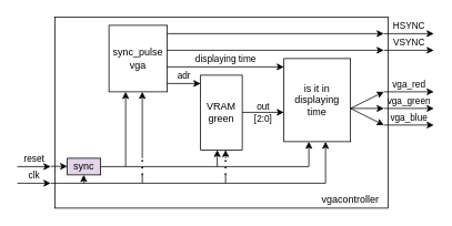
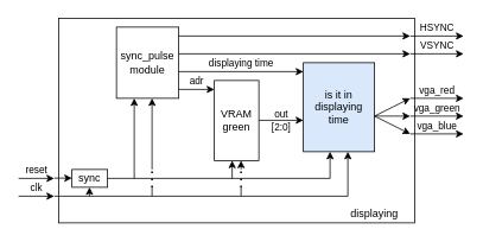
  <mxCell id="0" />
  <mxCell id="1" parent="0" />
- <mxCell id="2" value="&lt;div&gt;sync_pulse&lt;/div&gt;&lt;div&gt;vga&lt;br&gt;&lt;/div&gt;" style="rounded=0;whiteSpace=wrap;html=1;" vertex="1" parent="1"><mxGeometry x="130" y="30" width="70" height="80" as="geometry" /></mxCell>
+ <mxCell id="2" value="&lt;div&gt;sync_pulse&lt;/div&gt;&lt;div&gt;module&lt;br&gt;&lt;/div&gt;" style="rounded=0;whiteSpace=wrap;html=1;" vertex="1" parent="1"><mxGeometry x="130" y="30" width="70" height="80" as="geometry" /></mxCell>
  <mxCell id="3" value="&lt;div&gt;VRAM&lt;/div&gt;&lt;div&gt;green&lt;br&gt;&lt;/div&gt;" style="rounded=0;whiteSpace=wrap;html=1;" vertex="1" parent="1"><mxGeometry x="240" y="90" width="50" height="90" as="geometry" /></mxCell>
- <mxCell id="4" value="is it in displaying time" style="rounded=0;whiteSpace=wrap;html=1;" vertex="1" parent="1"><mxGeometry x="340" y="70" width="80" height="100" as="geometry" /></mxCell>
- <mxCell id="5" value="sync" style="rounded=0;whiteSpace=wrap;html=1;fillColor=#e1d5e7;" vertex="1" parent="1"><mxGeometry x="80" y="190" width="40" height="20" as="geometry" /></mxCell>
+ <mxCell id="4" value="is it in displaying time" style="rounded=0;whiteSpace=wrap;html=1;fillColor=#dae8fc;" vertex="1" parent="1"><mxGeometry x="340" y="70" width="80" height="100" as="geometry" /></mxCell>
+ <mxCell id="5" value="sync" style="rounded=0;whiteSpace=wrap;html=1;" vertex="1" parent="1"><mxGeometry x="80" y="190" width="40" height="20" as="geometry" /></mxCell>
  <mxCell id="6" value="reset" style="endArrow=classic;html=1;rounded=0;labelPosition=center;verticalLabelPosition=top;align=center;verticalAlign=bottom;labelBackgroundColor=none;" edge="1" parent="1"><mxGeometry width="50" height="50" relative="1" as="geometry"><mxPoint x="20" y="200" as="sourcePoint" /><mxPoint x="60" y="200" as="targetPoint" /></mxGeometry></mxCell>
  <mxCell id="7" value="clk" style="endArrow=classic;html=1;rounded=0;labelPosition=center;verticalLabelPosition=top;align=center;verticalAlign=bottom;labelBackgroundColor=none;" edge="1" parent="1"><mxGeometry width="50" height="50" relative="1" as="geometry"><mxPoint x="20" y="220" as="sourcePoint" /><mxPoint x="60" y="220" as="targetPoint" /></mxGeometry></mxCell>
  <mxCell id="8" value="" style="endArrow=classic;html=1;rounded=0;" edge="1" parent="1"><mxGeometry width="50" height="50" relative="1" as="geometry"><mxPoint x="60" y="199.71" as="sourcePoint" /><mxPoint x="80" y="199.71" as="targetPoint" /></mxGeometry></mxCell>
  <mxCell id="9" value="" style="endArrow=none;html=1;rounded=0;" edge="1" parent="1"><mxGeometry width="50" height="50" relative="1" as="geometry"><mxPoint x="60" y="220" as="sourcePoint" /><mxPoint x="390" y="220" as="targetPoint" /></mxGeometry></mxCell>
  <mxCell id="10" value="" style="endArrow=classic;html=1;rounded=0;" edge="1" parent="1"><mxGeometry width="50" height="50" relative="1" as="geometry"><mxPoint x="99.71" y="220" as="sourcePoint" /><mxPoint x="99.71" y="210" as="targetPoint" /></mxGeometry></mxCell>
  <mxCell id="11" value="" style="endArrow=none;html=1;rounded=0;" edge="1" parent="1"><mxGeometry width="50" height="50" relative="1" as="geometry"><mxPoint x="120" y="200" as="sourcePoint" /><mxPoint x="370" y="200" as="targetPoint" /></mxGeometry></mxCell>
  <mxCell id="12" value="" style="endArrow=classic;html=1;rounded=0;" edge="1" parent="1"><mxGeometry width="50" height="50" relative="1" as="geometry"><mxPoint x="150" y="200" as="sourcePoint" /><mxPoint x="150" y="110" as="targetPoint" /></mxGeometry></mxCell>
  <mxCell id="13" value="" style="endArrow=classic;html=1;rounded=0;" edge="1" parent="1"><mxGeometry width="50" height="50" relative="1" as="geometry"><mxPoint x="390" y="220" as="sourcePoint" /><mxPoint x="390" y="170" as="targetPoint" /></mxGeometry></mxCell>
  <mxCell id="14" value="" style="endArrow=classic;html=1;rounded=0;" edge="1" parent="1"><mxGeometry width="50" height="50" relative="1" as="geometry"><mxPoint x="370" y="200" as="sourcePoint" /><mxPoint x="370" y="170" as="targetPoint" /></mxGeometry></mxCell>
  <mxCell id="15" value="" style="endArrow=classic;html=1;rounded=0;" edge="1" parent="1"><mxGeometry width="50" height="50" relative="1" as="geometry"><mxPoint x="260" y="200" as="sourcePoint" /><mxPoint x="260" y="180" as="targetPoint" /></mxGeometry></mxCell>
  <mxCell id="16" value="" style="endArrow=classic;html=1;rounded=0;" edge="1" parent="1"><mxGeometry width="50" height="50" relative="1" as="geometry"><mxPoint x="270" y="190" as="sourcePoint" /><mxPoint x="270" y="180" as="targetPoint" /></mxGeometry></mxCell>
  <mxCell id="17" value="" style="endArrow=none;dashed=1;html=1;dashPattern=1 3;strokeWidth=2;rounded=0;" edge="1" parent="1"><mxGeometry width="50" height="50" relative="1" as="geometry"><mxPoint x="270" y="210" as="sourcePoint" /><mxPoint x="270" y="190" as="targetPoint" /></mxGeometry></mxCell>
  <mxCell id="18" value="" style="endArrow=none;html=1;rounded=0;" edge="1" parent="1"><mxGeometry width="50" height="50" relative="1" as="geometry"><mxPoint x="270" y="220" as="sourcePoint" /><mxPoint x="270" y="210" as="targetPoint" /></mxGeometry></mxCell>
  <mxCell id="19" value="" style="endArrow=none;dashed=1;html=1;dashPattern=1 3;strokeWidth=2;rounded=0;" edge="1" parent="1"><mxGeometry width="50" height="50" relative="1" as="geometry"><mxPoint x="170" y="210" as="sourcePoint" /><mxPoint x="170" y="190" as="targetPoint" /></mxGeometry></mxCell>
  <mxCell id="20" value="" style="endArrow=none;html=1;rounded=0;" edge="1" parent="1"><mxGeometry width="50" height="50" relative="1" as="geometry"><mxPoint x="170" y="220" as="sourcePoint" /><mxPoint x="170" y="210" as="targetPoint" /></mxGeometry></mxCell>
  <mxCell id="21" value="" style="endArrow=classic;html=1;rounded=0;" edge="1" parent="1"><mxGeometry width="50" height="50" relative="1" as="geometry"><mxPoint x="170" y="190" as="sourcePoint" /><mxPoint x="170" y="110" as="targetPoint" /></mxGeometry></mxCell>
  <mxCell id="22" value="adr" style="endArrow=classic;html=1;rounded=0;labelPosition=center;verticalLabelPosition=top;align=center;verticalAlign=bottom;labelBackgroundColor=none;" edge="1" parent="1"><mxGeometry width="50" height="50" relative="1" as="geometry"><mxPoint x="200" y="100" as="sourcePoint" /><mxPoint x="240" y="100" as="targetPoint" /></mxGeometry></mxCell>
  <mxCell id="23" value="&lt;div&gt;out&lt;/div&gt;&lt;div&gt;[2:0]&lt;br&gt;&lt;/div&gt;" style="endArrow=classic;html=1;rounded=0;labelBackgroundColor=none;" edge="1" parent="1"><mxGeometry width="50" height="50" relative="1" as="geometry"><mxPoint x="290" y="134.71" as="sourcePoint" /><mxPoint x="340" y="134.71" as="targetPoint" /></mxGeometry></mxCell>
  <mxCell id="24" value="" style="endArrow=classic;html=1;rounded=0;" edge="1" parent="1"><mxGeometry width="50" height="50" relative="1" as="geometry"><mxPoint x="200" y="60" as="sourcePoint" /><mxPoint x="460" y="60" as="targetPoint" /></mxGeometry></mxCell>
  <mxCell id="25" value="" style="endArrow=classic;html=1;rounded=0;" edge="1" parent="1"><mxGeometry width="50" height="50" relative="1" as="geometry"><mxPoint x="200" y="40" as="sourcePoint" /><mxPoint x="460" y="40" as="targetPoint" /></mxGeometry></mxCell>
  <mxCell id="26" value="" style="endArrow=classic;html=1;rounded=0;" edge="1" parent="1"><mxGeometry width="50" height="50" relative="1" as="geometry"><mxPoint x="420" y="130" as="sourcePoint" /><mxPoint x="460" y="130" as="targetPoint" /></mxGeometry></mxCell>
  <mxCell id="27" value="" style="endArrow=classic;html=1;rounded=0;" edge="1" parent="1"><mxGeometry width="50" height="50" relative="1" as="geometry"><mxPoint x="420" y="130" as="sourcePoint" /><mxPoint x="460" y="110" as="targetPoint" /></mxGeometry></mxCell>
  <mxCell id="28" value="" style="endArrow=classic;html=1;rounded=0;" edge="1" parent="1"><mxGeometry width="50" height="50" relative="1" as="geometry"><mxPoint x="420" y="130" as="sourcePoint" /><mxPoint x="460" y="150" as="targetPoint" /></mxGeometry></mxCell>
  <mxCell id="29" value="HSYNC" style="endArrow=classic;html=1;rounded=0;labelPosition=center;verticalLabelPosition=top;align=center;verticalAlign=bottom;labelBackgroundColor=none;" edge="1" parent="1"><mxGeometry width="50" height="50" relative="1" as="geometry"><mxPoint x="460" y="40" as="sourcePoint" /><mxPoint x="520" y="40" as="targetPoint" /></mxGeometry></mxCell>
  <mxCell id="30" value="VSYNC" style="endArrow=classic;html=1;rounded=0;labelPosition=center;verticalLabelPosition=top;align=center;verticalAlign=bottom;labelBackgroundColor=none;" edge="1" parent="1"><mxGeometry width="50" height="50" relative="1" as="geometry"><mxPoint x="460" y="60" as="sourcePoint" /><mxPoint x="520" y="60" as="targetPoint" /></mxGeometry></mxCell>
  <mxCell id="31" value="vga_red" style="endArrow=classic;html=1;rounded=0;labelPosition=center;verticalLabelPosition=top;align=center;verticalAlign=bottom;labelBackgroundColor=none;" edge="1" parent="1"><mxGeometry width="50" height="50" relative="1" as="geometry"><mxPoint x="460" y="110" as="sourcePoint" /><mxPoint x="520" y="110" as="targetPoint" /></mxGeometry></mxCell>
  <mxCell id="32" value="vga_green" style="endArrow=classic;html=1;rounded=0;labelPosition=center;verticalLabelPosition=top;align=center;verticalAlign=bottom;labelBackgroundColor=none;" edge="1" parent="1"><mxGeometry width="50" height="50" relative="1" as="geometry"><mxPoint x="460" y="130" as="sourcePoint" /><mxPoint x="520" y="130" as="targetPoint" /></mxGeometry></mxCell>
  <mxCell id="33" value="vga_blue" style="endArrow=classic;html=1;rounded=0;labelPosition=center;verticalLabelPosition=top;align=center;verticalAlign=bottom;labelBackgroundColor=none;" edge="1" parent="1"><mxGeometry width="50" height="50" relative="1" as="geometry"><mxPoint x="460" y="150" as="sourcePoint" /><mxPoint x="520" y="150" as="targetPoint" /></mxGeometry></mxCell>
  <mxCell id="34" value="" style="rounded=0;whiteSpace=wrap;html=1;fontColor=default;fillColor=none;" vertex="1" parent="1"><mxGeometry x="65" y="20" width="400" height="230" as="geometry" /></mxCell>
- <mxCell id="35" value="vgacontroller" style="text;html=1;strokeColor=none;fillColor=none;align=center;verticalAlign=middle;whiteSpace=wrap;rounded=0;" vertex="1" parent="1"><mxGeometry x="380" y="230" width="80" height="20" as="geometry" /></mxCell>
+ <mxCell id="35" value="displaying" style="text;html=1;strokeColor=none;fillColor=none;align=center;verticalAlign=middle;whiteSpace=wrap;rounded=0;" vertex="1" parent="1"><mxGeometry x="380" y="230" width="80" height="20" as="geometry" /></mxCell>
  <mxCell id="36" value="displaying time" style="endArrow=classic;html=1;rounded=0;labelBackgroundColor=none;labelPosition=center;verticalLabelPosition=top;align=center;verticalAlign=bottom;" edge="1" parent="1"><mxGeometry width="50" height="50" relative="1" as="geometry"><mxPoint x="200" y="80" as="sourcePoint" /><mxPoint x="340" y="80" as="targetPoint" /></mxGeometry></mxCell>
